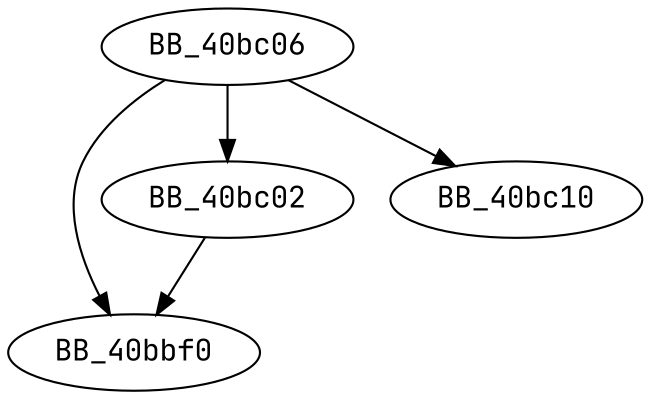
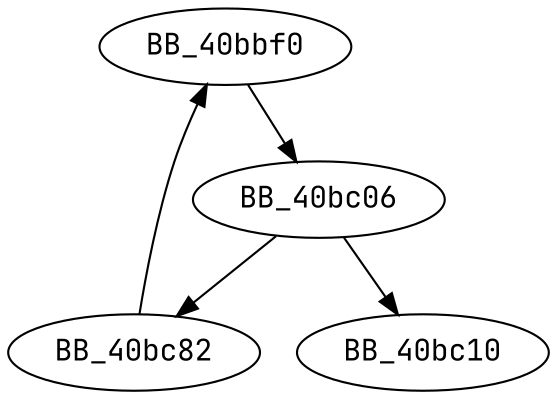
  digraph {
    fontname="JetBrains Mono"
    node [fontname="JetBrains Mono"]
    edge [fontname="JetBrains Mono"]
    BB_40bbf0
    BB_40bc06
-   BB_40bc02
+   BB_40bc02 [label=BB_40bc82]
    n4 [label=BB_40bc10]
-   BB_40bc06 -> BB_40bbf0
+   BB_40bbf0 -> BB_40bc06
    BB_40bc06 -> BB_40bc02
    BB_40bc06 -> n4
    BB_40bc02 -> BB_40bbf0
  }
